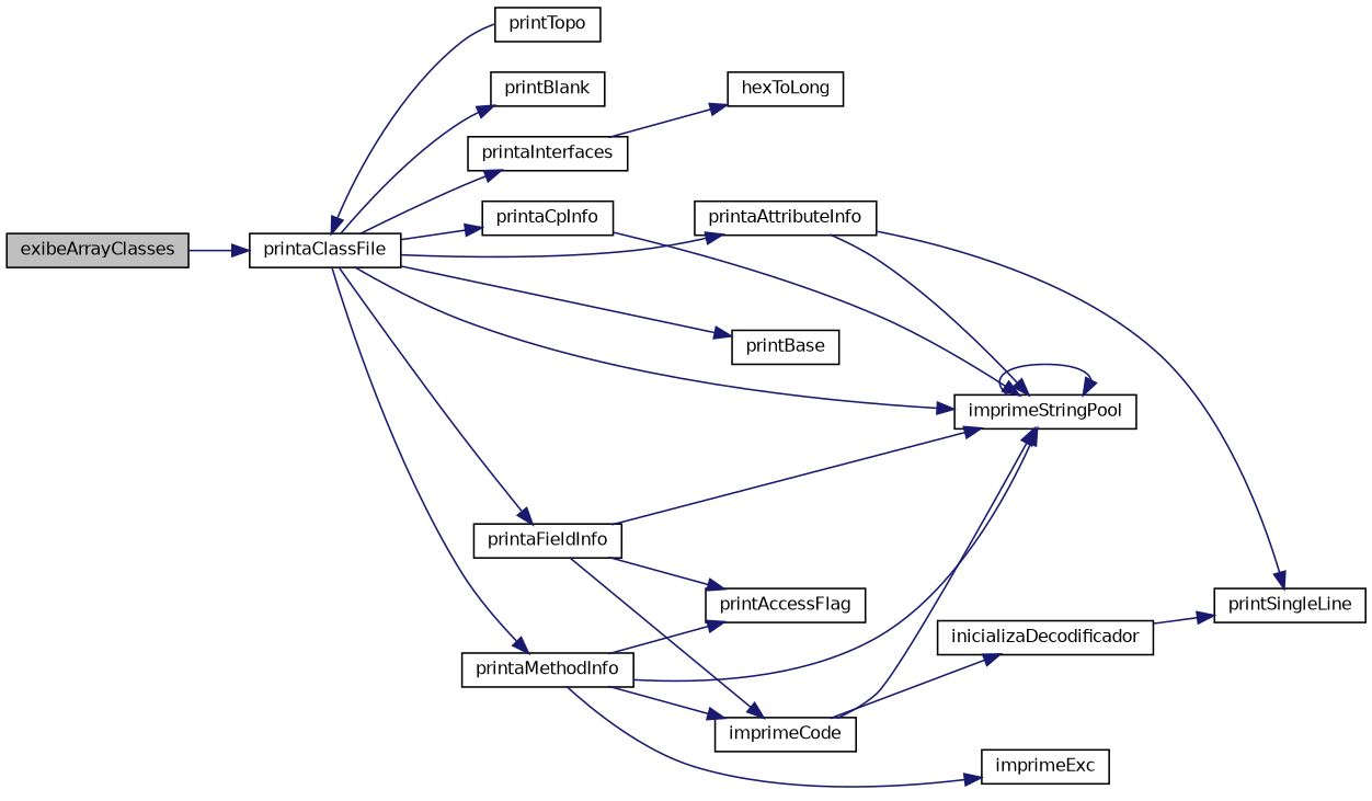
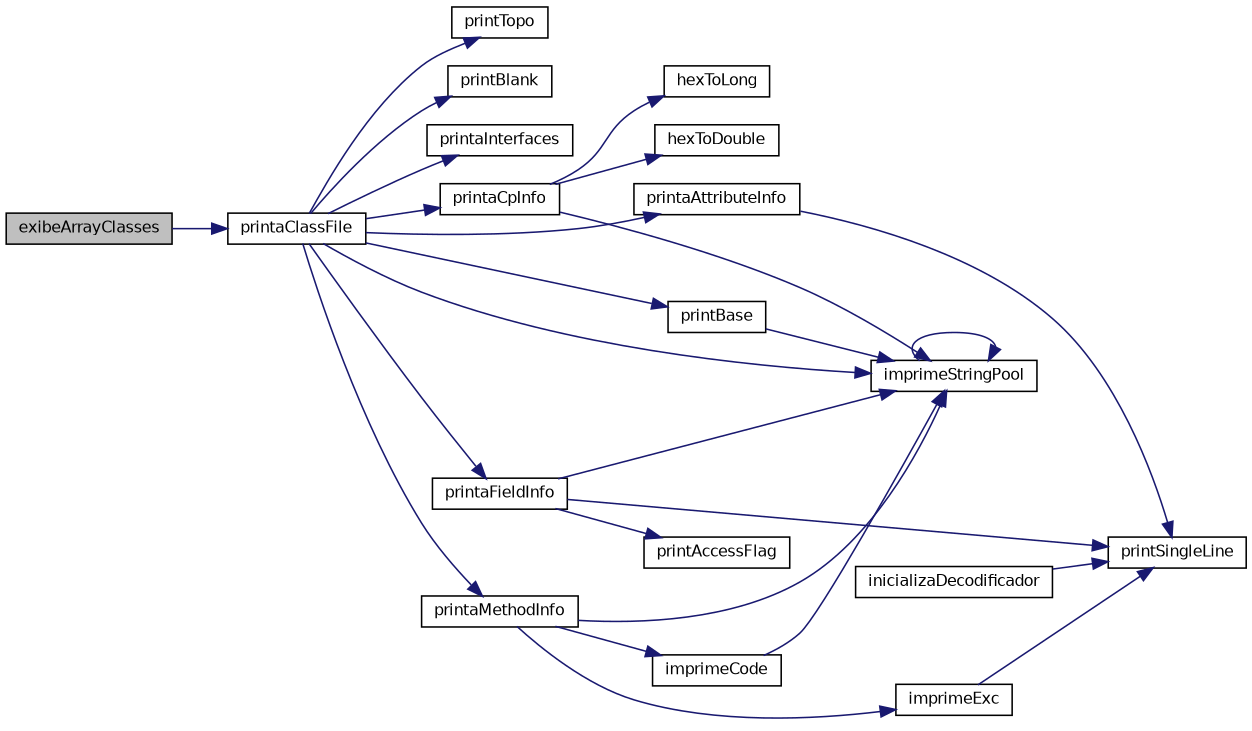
  digraph {
    rankdir=LR
    node [color=black fillcolor=white fontname=Helvetica fontsize=10 shape=record style=filled]
    edge [color=midnightblue fontname=Helvetica fontsize=10 labelfontname=Helvetica labelfontsize=10 style=solid]
    n1 [fillcolor=grey75 fontcolor=black height=0.2 label=exibeArrayClasses width=0.4]
    n2 [height=0.2 label=printaClassFile width=0.4]
    n3 [height=0.2 label=printTopo width=0.4]
    n4 [height=0.2 label=printBlank width=0.4]
    n5 [height=0.2 label=printBase width=0.4]
    n6 [height=0.2 label=imprimeStringPool width=0.4]
    n7 [height=0.2 label=printaCpInfo width=0.4]
    n8 [height=0.2 label=printaInterfaces width=0.4]
    n9 [height=0.2 label=printaFieldInfo width=0.4]
    n10 [height=0.2 label=printaMethodInfo width=0.4]
    n11 [height=0.2 label=printaAttributeInfo width=0.4]
+   n12 [height=0.2 label=hexToDouble width=0.4]
    n13 [height=0.2 label=hexToLong width=0.4]
    n14 [height=0.2 label=printAccessFlag width=0.4]
    n15 [height=0.2 label=printSingleLine width=0.4]
    n16 [height=0.2 label=imprimeCode width=0.4]
    n17 [height=0.2 label=imprimeExc width=0.4]
    n18 [height=0.2 label=inicializaDecodificador width=0.4]
    n1 -> n2
-   n3 -> n2
+   n2 -> n3
    n2 -> n4
    n2 -> n5
    n2 -> n6
    n2 -> n7
    n2 -> n8
    n2 -> n9
    n2 -> n10
    n2 -> n11
    n6 -> n6
    n7 -> n6
-   n8 -> n13
+   n7 -> n12
+   n7 -> n13
    n9 -> n6
    n9 -> n14
-   n9 -> n16
+   n9 -> n15
    n10 -> n6
-   n10 -> n14
    n10 -> n16
    n10 -> n17
-   n11 -> n6
+   n5 -> n6
    n11 -> n15
    n16 -> n6
-   n16 -> n18
+   n17 -> n15
    n18 -> n15
  }
